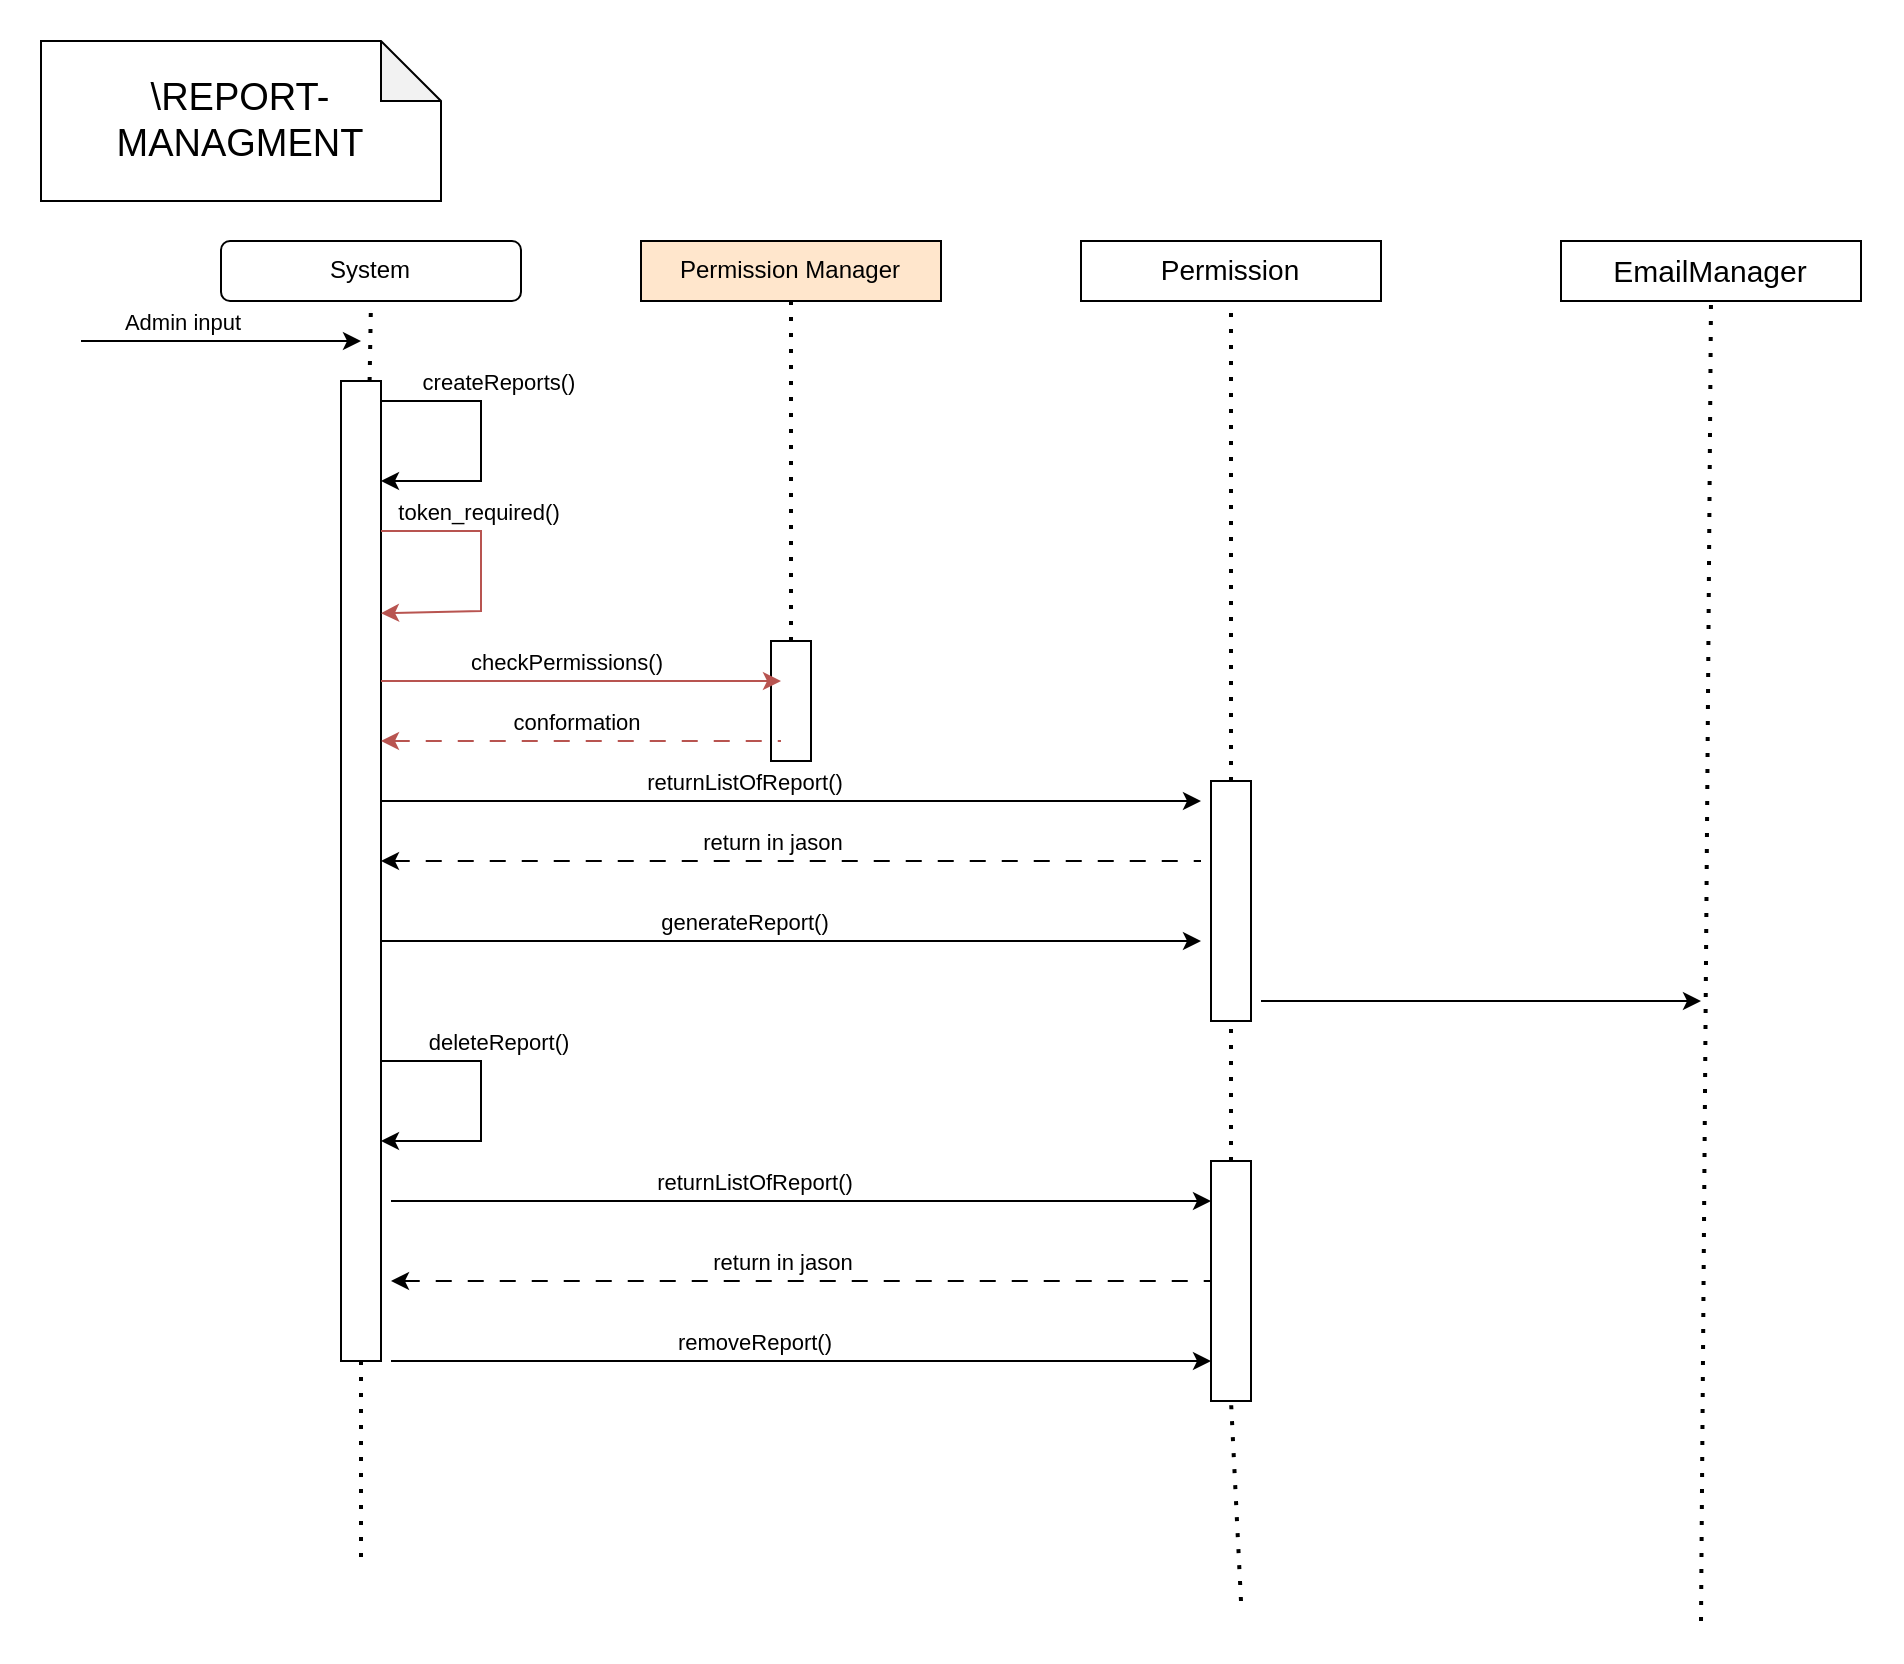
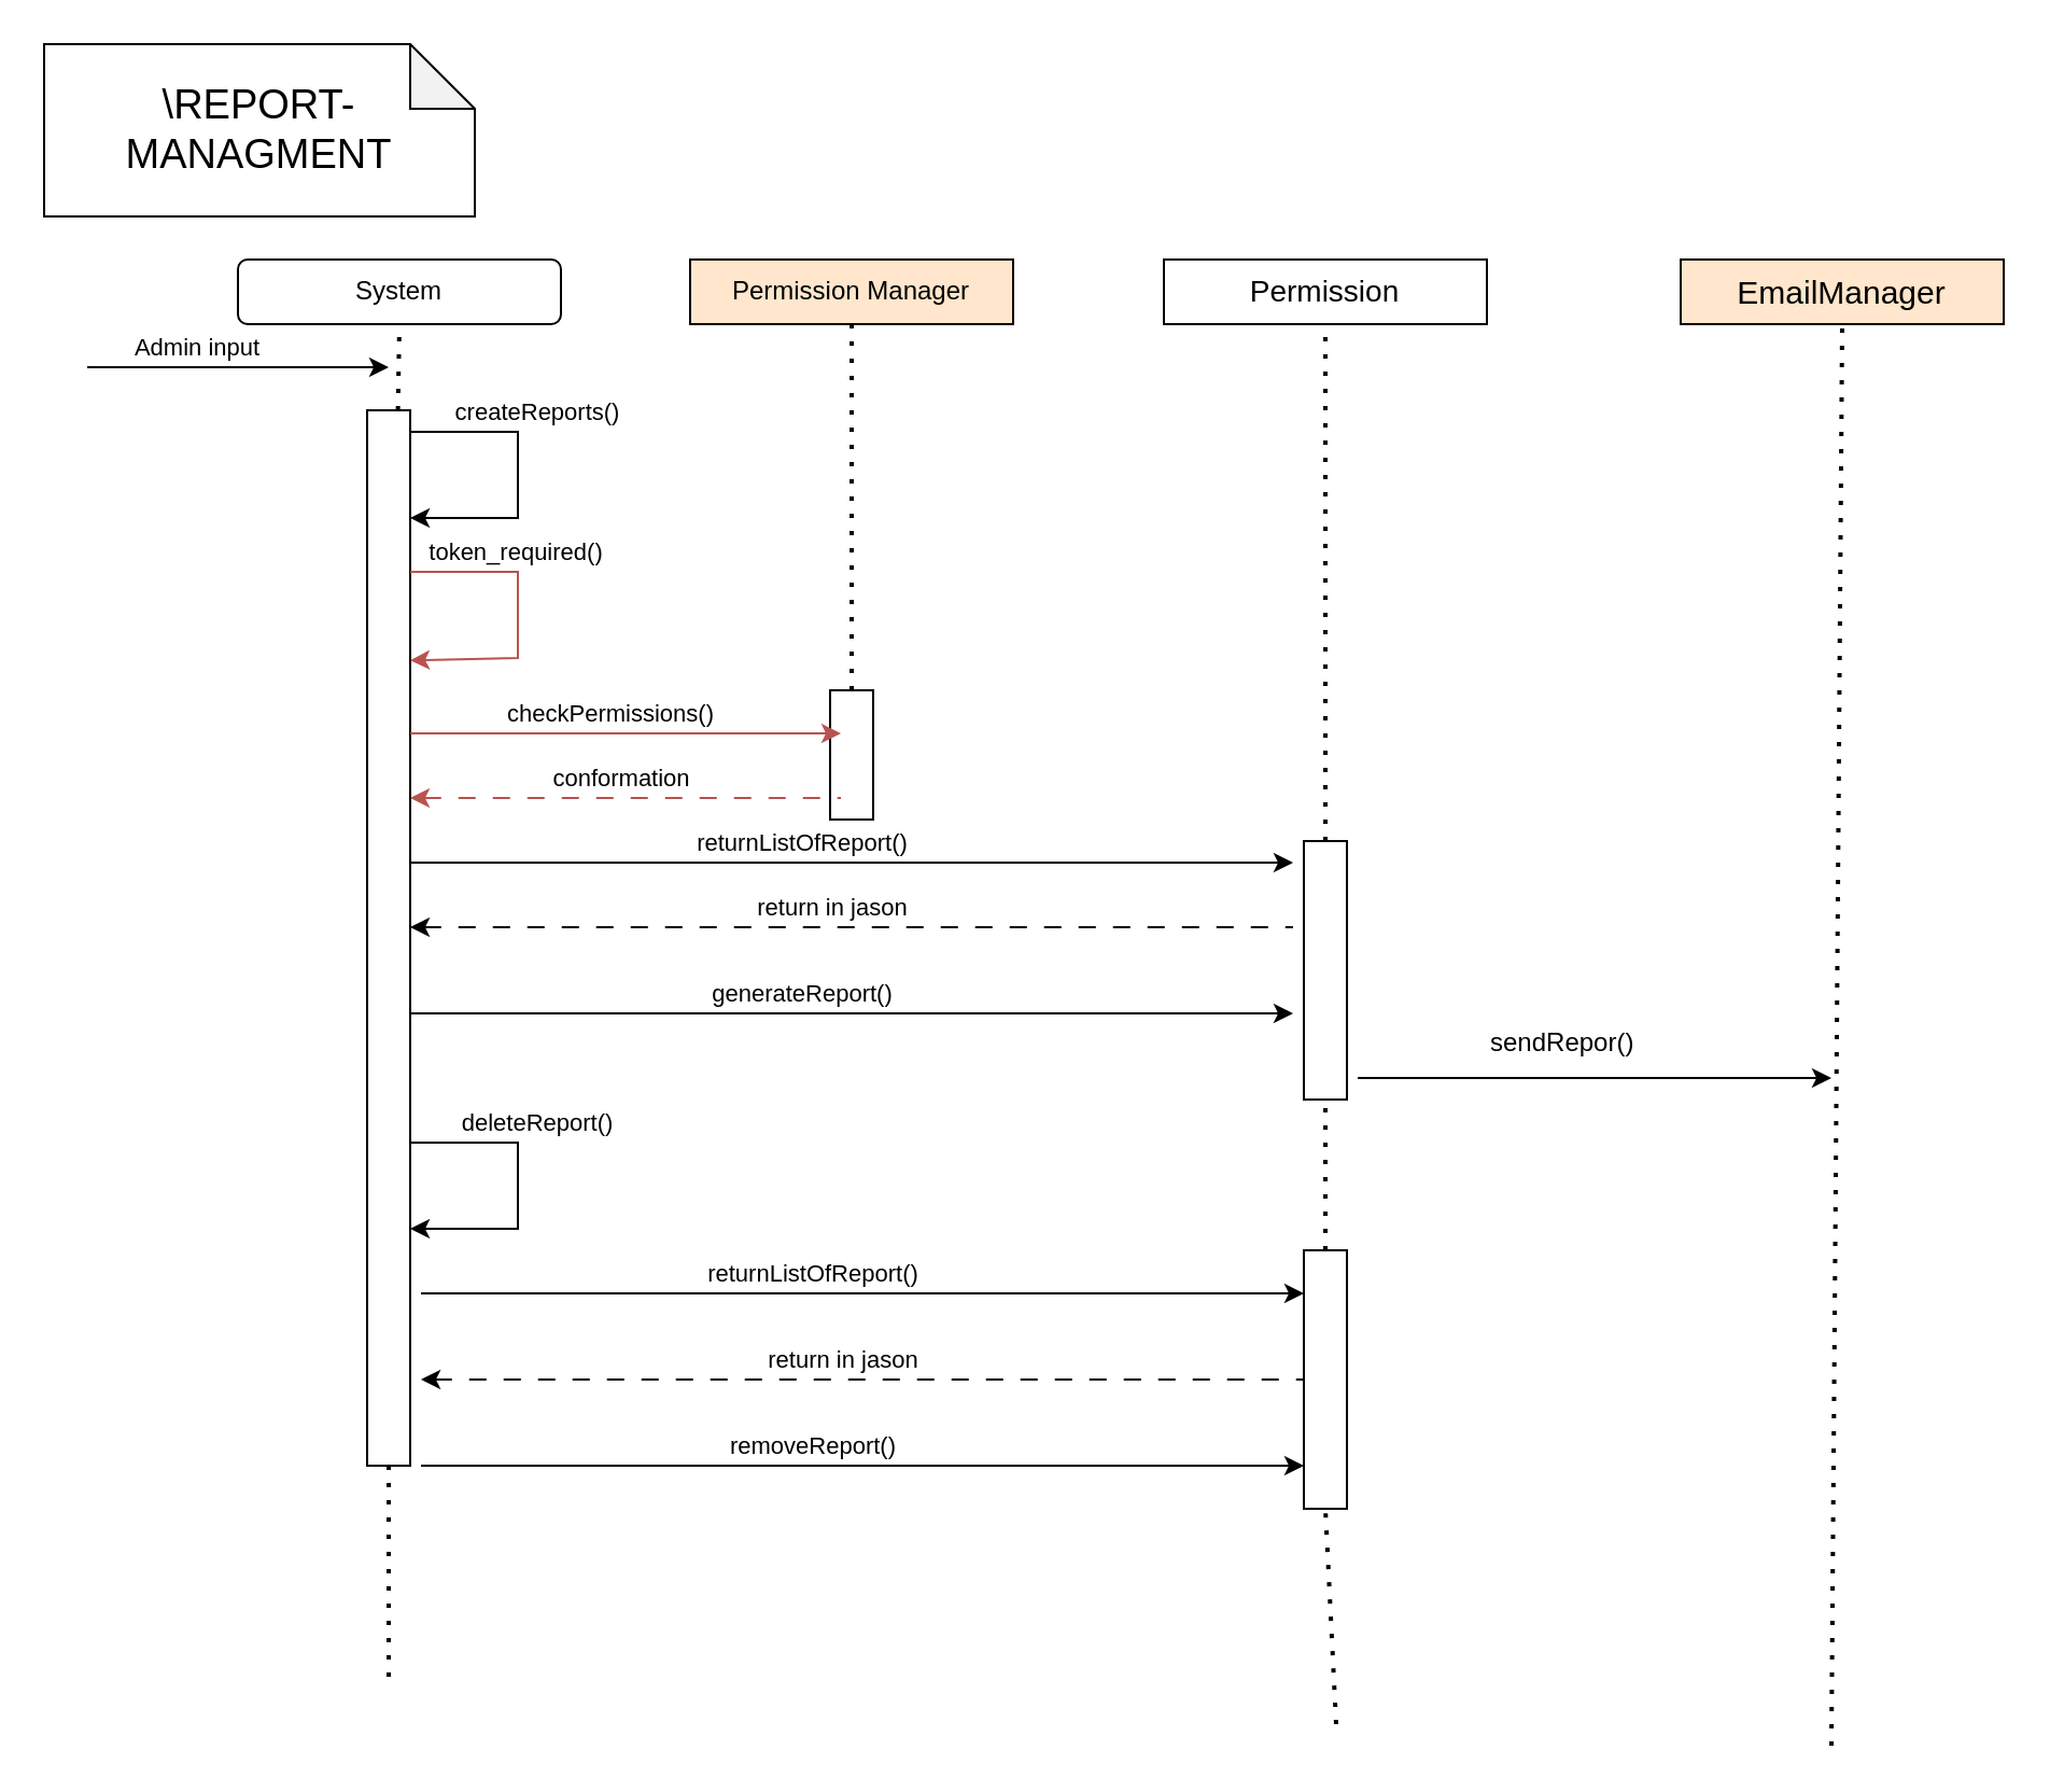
  <mxCell id="0" />
  <mxCell id="1" parent="0" />
  <mxCell id="2" value="" style="rounded=0;whiteSpace=wrap;html=1;" vertex="1" parent="1"><mxGeometry x="385" y="320" width="20" height="60" as="geometry" /></mxCell>
  <mxCell id="3" value="" style="rounded=0;whiteSpace=wrap;html=1;" vertex="1" parent="1"><mxGeometry x="170" y="190" width="20" height="490" as="geometry" /></mxCell>
  <mxCell id="4" value="System" style="whiteSpace=wrap;html=1;rounded=1;" vertex="1" parent="1"><mxGeometry x="110" y="120" width="150" height="30" as="geometry" /></mxCell>
  <mxCell id="5" value="" style="endArrow=none;dashed=1;html=1;dashPattern=1 3;strokeWidth=2;rounded=0;entryX=0.5;entryY=1;entryDx=0;entryDy=0;" edge="1" parent="1" source="3" target="4"><mxGeometry width="50" height="50" relative="1" as="geometry"><mxPoint x="185" y="610" as="sourcePoint" /><mxPoint x="450" y="290" as="targetPoint" /></mxGeometry></mxCell>
  <mxCell id="6" value="&lt;font style=&quot;font-size: 19px;&quot;&gt;\REPORT-MANAGMENT&lt;br&gt;&lt;/font&gt;" style="shape=note;whiteSpace=wrap;html=1;backgroundOutline=1;darkOpacity=0.05;" vertex="1" parent="1"><mxGeometry x="20" y="20" width="200" height="80" as="geometry" /></mxCell>
  <mxCell id="7" value="" style="endArrow=classic;html=1;rounded=0;" edge="1" parent="1"><mxGeometry width="50" height="50" relative="1" as="geometry"><mxPoint x="40" y="170" as="sourcePoint" /><mxPoint x="180" y="170" as="targetPoint" /></mxGeometry></mxCell>
  <mxCell id="8" value="Admin input" style="edgeLabel;html=1;align=center;verticalAlign=middle;resizable=0;points=[];" vertex="1" connectable="0" parent="7"><mxGeometry x="-0.612" y="-2" relative="1" as="geometry"><mxPoint x="23" y="-12" as="offset" /></mxGeometry></mxCell>
  <mxCell id="9" value="" style="endArrow=classic;html=1;rounded=0;" edge="1" parent="1"><mxGeometry width="50" height="50" relative="1" as="geometry"><mxPoint x="190" y="200" as="sourcePoint" /><mxPoint x="190" y="240" as="targetPoint" /><Array as="points"><mxPoint x="240" y="200" /><mxPoint x="240" y="240" /></Array></mxGeometry></mxCell>
  <mxCell id="10" value="createReports()" style="edgeLabel;html=1;align=center;verticalAlign=middle;resizable=0;points=[];" vertex="1" connectable="0" parent="9"><mxGeometry x="-0.612" y="-2" relative="1" as="geometry"><mxPoint x="31" y="-12" as="offset" /></mxGeometry></mxCell>
  <mxCell id="11" value="" style="endArrow=classic;html=1;rounded=0;" edge="1" parent="1"><mxGeometry width="50" height="50" relative="1" as="geometry"><mxPoint x="190" y="400" as="sourcePoint" /><mxPoint x="600" y="400" as="targetPoint" /></mxGeometry></mxCell>
  <mxCell id="12" value="returnListOfReport()" style="edgeLabel;html=1;align=center;verticalAlign=middle;resizable=0;points=[];" vertex="1" connectable="0" parent="11"><mxGeometry x="-0.612" y="-2" relative="1" as="geometry"><mxPoint x="101" y="-12" as="offset" /></mxGeometry></mxCell>
  <mxCell id="13" value="" style="endArrow=none;html=1;rounded=0;dashed=1;dashPattern=8 8;startArrow=classic;startFill=1;endFill=0;" edge="1" parent="1"><mxGeometry width="50" height="50" relative="1" as="geometry"><mxPoint x="190" y="430" as="sourcePoint" /><mxPoint x="600" y="430" as="targetPoint" /></mxGeometry></mxCell>
  <mxCell id="14" value="return in jason" style="edgeLabel;html=1;align=center;verticalAlign=middle;resizable=0;points=[];" vertex="1" connectable="0" parent="13"><mxGeometry x="0.297" y="2" relative="1" as="geometry"><mxPoint x="-71" y="-8" as="offset" /></mxGeometry></mxCell>
  <mxCell id="15" value="&lt;font style=&quot;font-size: 14px;&quot;&gt;Permission&lt;/font&gt;" style="rounded=0;whiteSpace=wrap;html=1;" vertex="1" parent="1"><mxGeometry x="540" y="120" width="150" height="30" as="geometry" /></mxCell>
  <mxCell id="16" value="" style="endArrow=none;dashed=1;html=1;dashPattern=1 3;strokeWidth=2;rounded=0;entryX=0.5;entryY=1;entryDx=0;entryDy=0;" edge="1" parent="1" source="18" target="15"><mxGeometry width="50" height="50" relative="1" as="geometry"><mxPoint x="615" y="660" as="sourcePoint" /><mxPoint x="610" y="260" as="targetPoint" /></mxGeometry></mxCell>
  <mxCell id="17" value="" style="endArrow=none;dashed=1;html=1;dashPattern=1 3;strokeWidth=2;rounded=0;entryX=0.5;entryY=1;entryDx=0;entryDy=0;" edge="1" parent="1" target="18" source="44"><mxGeometry width="50" height="50" relative="1" as="geometry"><mxPoint x="620" y="800" as="sourcePoint" /><mxPoint x="615" y="150" as="targetPoint" /></mxGeometry></mxCell>
  <mxCell id="18" value="" style="rounded=0;whiteSpace=wrap;html=1;" vertex="1" parent="1"><mxGeometry x="605" y="390" width="20" height="120" as="geometry" /></mxCell>
  <mxCell id="19" value="" style="endArrow=classic;html=1;rounded=0;fillColor=#f8cecc;strokeColor=#b85450;entryX=1;entryY=0.237;entryDx=0;entryDy=0;entryPerimeter=0;" edge="1" parent="1" target="3"><mxGeometry width="50" height="50" relative="1" as="geometry"><mxPoint x="190" y="265" as="sourcePoint" /><mxPoint x="180" y="310" as="targetPoint" /><Array as="points"><mxPoint x="240" y="265" /><mxPoint x="240" y="305" /></Array></mxGeometry></mxCell>
  <mxCell id="20" value="token_required()" style="edgeLabel;html=1;align=center;verticalAlign=middle;resizable=0;points=[];" vertex="1" connectable="0" parent="19"><mxGeometry x="-0.612" y="-2" relative="1" as="geometry"><mxPoint x="21" y="-12" as="offset" /></mxGeometry></mxCell>
  <mxCell id="21" value="Permission Manager" style="rounded=0;whiteSpace=wrap;html=1;fillColor=#ffe6cc;" vertex="1" parent="1"><mxGeometry x="320" y="120" width="150" height="30" as="geometry" /></mxCell>
  <mxCell id="22" value="" style="endArrow=none;dashed=1;html=1;dashPattern=1 3;strokeWidth=2;rounded=0;entryX=0.5;entryY=1;entryDx=0;entryDy=0;" edge="1" parent="1" source="2" target="21"><mxGeometry width="50" height="50" relative="1" as="geometry"><mxPoint x="400" y="610" as="sourcePoint" /><mxPoint x="390" y="260" as="targetPoint" /></mxGeometry></mxCell>
  <mxCell id="23" value="" style="endArrow=classic;html=1;rounded=0;fillColor=#f8cecc;strokeColor=#b85450;" edge="1" parent="1"><mxGeometry width="50" height="50" relative="1" as="geometry"><mxPoint x="190" y="340" as="sourcePoint" /><mxPoint x="390" y="340" as="targetPoint" /></mxGeometry></mxCell>
  <mxCell id="24" value="checkPermissions()" style="edgeLabel;html=1;align=center;verticalAlign=middle;resizable=0;points=[];" vertex="1" connectable="0" parent="23"><mxGeometry x="-0.612" y="-2" relative="1" as="geometry"><mxPoint x="53" y="-12" as="offset" /></mxGeometry></mxCell>
  <mxCell id="25" value="" style="endArrow=none;html=1;rounded=0;dashed=1;dashPattern=8 8;startArrow=classic;startFill=1;endFill=0;fillColor=#f8cecc;strokeColor=#b85450;" edge="1" parent="1"><mxGeometry width="50" height="50" relative="1" as="geometry"><mxPoint x="190" y="370" as="sourcePoint" /><mxPoint x="390" y="370" as="targetPoint" /></mxGeometry></mxCell>
  <mxCell id="26" value="conformation" style="edgeLabel;html=1;align=center;verticalAlign=middle;resizable=0;points=[];" vertex="1" connectable="0" parent="25"><mxGeometry x="0.297" y="2" relative="1" as="geometry"><mxPoint x="-33" y="-8" as="offset" /></mxGeometry></mxCell>
  <mxCell id="27" value="" style="endArrow=none;dashed=1;html=1;dashPattern=1 3;strokeWidth=2;rounded=0;entryX=0.5;entryY=1;entryDx=0;entryDy=0;exitX=0.5;exitY=1;exitDx=0;exitDy=0;" edge="1" parent="1" source="2" target="2"><mxGeometry width="50" height="50" relative="1" as="geometry"><mxPoint x="395" y="480" as="sourcePoint" /><mxPoint x="395" y="150" as="targetPoint" /></mxGeometry></mxCell>
- <mxCell id="28" value="&lt;font style=&quot;font-size: 15px;&quot;&gt;EmailManager&lt;/font&gt;" style="rounded=0;whiteSpace=wrap;html=1;" vertex="1" parent="1"><mxGeometry x="780" y="120" width="150" height="30" as="geometry" /></mxCell>
+ <mxCell id="28" value="&lt;font style=&quot;font-size: 15px;&quot;&gt;EmailManager&lt;/font&gt;" style="rounded=0;whiteSpace=wrap;html=1;fillColor=#ffe6cc;" vertex="1" parent="1"><mxGeometry x="780" y="120" width="150" height="30" as="geometry" /></mxCell>
  <mxCell id="29" value="" style="endArrow=none;dashed=1;html=1;dashPattern=1 3;strokeWidth=2;rounded=0;entryX=0.5;entryY=1;entryDx=0;entryDy=0;" edge="1" parent="1" target="28"><mxGeometry width="50" height="50" relative="1" as="geometry"><mxPoint x="850" y="810" as="sourcePoint" /><mxPoint x="850" y="260" as="targetPoint" /></mxGeometry></mxCell>
  <mxCell id="30" value="" style="endArrow=none;dashed=1;html=1;dashPattern=1 3;strokeWidth=2;rounded=0;" edge="1" parent="1"><mxGeometry width="50" height="50" relative="1" as="geometry"><mxPoint x="180" y="680" as="sourcePoint" /><mxPoint x="180" y="780" as="targetPoint" /></mxGeometry></mxCell>
  <mxCell id="31" value="" style="endArrow=classic;html=1;rounded=0;" edge="1" parent="1"><mxGeometry width="50" height="50" relative="1" as="geometry"><mxPoint x="190" y="470" as="sourcePoint" /><mxPoint x="600" y="470" as="targetPoint" /></mxGeometry></mxCell>
  <mxCell id="32" value="generateReport()" style="edgeLabel;html=1;align=center;verticalAlign=middle;resizable=0;points=[];" vertex="1" connectable="0" parent="31"><mxGeometry x="-0.612" y="-2" relative="1" as="geometry"><mxPoint x="101" y="-12" as="offset" /></mxGeometry></mxCell>
+ <mxCell id="33" value="sendRepor()" style="text;whiteSpace=wrap;html=1;" vertex="1" parent="1"><mxGeometry x="690" y="470" width="110" height="40" as="geometry" /></mxCell>
  <mxCell id="34" value="" style="endArrow=classic;html=1;rounded=0;" edge="1" parent="1"><mxGeometry width="50" height="50" relative="1" as="geometry"><mxPoint x="630" y="500" as="sourcePoint" /><mxPoint x="850" y="500" as="targetPoint" /></mxGeometry></mxCell>
  <mxCell id="35" value="" style="endArrow=classic;html=1;rounded=0;" edge="1" parent="1"><mxGeometry width="50" height="50" relative="1" as="geometry"><mxPoint x="190" y="530" as="sourcePoint" /><mxPoint x="190" y="570" as="targetPoint" /><Array as="points"><mxPoint x="240" y="530" /><mxPoint x="240" y="570" /></Array></mxGeometry></mxCell>
  <mxCell id="36" value="deleteReport()" style="edgeLabel;html=1;align=center;verticalAlign=middle;resizable=0;points=[];" vertex="1" connectable="0" parent="35"><mxGeometry x="-0.612" y="-2" relative="1" as="geometry"><mxPoint x="31" y="-12" as="offset" /></mxGeometry></mxCell>
  <mxCell id="37" value="" style="endArrow=classic;html=1;rounded=0;" edge="1" parent="1"><mxGeometry width="50" height="50" relative="1" as="geometry"><mxPoint x="195" y="600" as="sourcePoint" /><mxPoint x="605" y="600" as="targetPoint" /></mxGeometry></mxCell>
  <mxCell id="38" value="returnListOfReport()" style="edgeLabel;html=1;align=center;verticalAlign=middle;resizable=0;points=[];" vertex="1" connectable="0" parent="37"><mxGeometry x="-0.612" y="-2" relative="1" as="geometry"><mxPoint x="101" y="-12" as="offset" /></mxGeometry></mxCell>
  <mxCell id="39" value="" style="endArrow=none;html=1;rounded=0;dashed=1;dashPattern=8 8;startArrow=classic;startFill=1;endFill=0;" edge="1" parent="1"><mxGeometry width="50" height="50" relative="1" as="geometry"><mxPoint x="195" y="640" as="sourcePoint" /><mxPoint x="605" y="640" as="targetPoint" /></mxGeometry></mxCell>
  <mxCell id="40" value="return in jason" style="edgeLabel;html=1;align=center;verticalAlign=middle;resizable=0;points=[];" vertex="1" connectable="0" parent="39"><mxGeometry x="0.297" y="2" relative="1" as="geometry"><mxPoint x="-71" y="-8" as="offset" /></mxGeometry></mxCell>
  <mxCell id="41" value="" style="endArrow=classic;html=1;rounded=0;" edge="1" parent="1"><mxGeometry width="50" height="50" relative="1" as="geometry"><mxPoint x="195" y="680" as="sourcePoint" /><mxPoint x="605" y="680" as="targetPoint" /></mxGeometry></mxCell>
  <mxCell id="42" value="removeReport()" style="edgeLabel;html=1;align=center;verticalAlign=middle;resizable=0;points=[];" vertex="1" connectable="0" parent="41"><mxGeometry x="-0.612" y="-2" relative="1" as="geometry"><mxPoint x="101" y="-12" as="offset" /></mxGeometry></mxCell>
  <mxCell id="43" value="" style="endArrow=none;dashed=1;html=1;dashPattern=1 3;strokeWidth=2;rounded=0;entryX=0.5;entryY=1;entryDx=0;entryDy=0;" edge="1" parent="1" target="44"><mxGeometry width="50" height="50" relative="1" as="geometry"><mxPoint x="620" y="800" as="sourcePoint" /><mxPoint x="615" y="510" as="targetPoint" /></mxGeometry></mxCell>
  <mxCell id="44" value="" style="rounded=0;whiteSpace=wrap;html=1;" vertex="1" parent="1"><mxGeometry x="605" y="580" width="20" height="120" as="geometry" /></mxCell>
